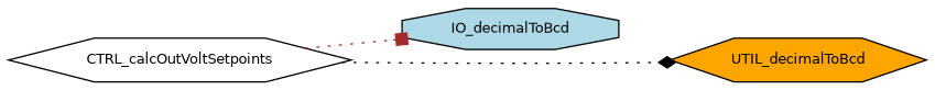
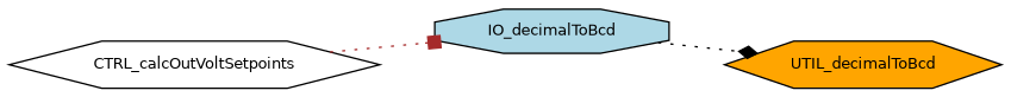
  digraph {
    rankdir=LR
    node [color=black fontname=Helvetica fontsize=10 shape=hexagon style=filled]
    edge [fontname=Helvetica fontsize=10 labelfontname=Helvetica labelfontsize=10 style=dotted]
    n1 [fillcolor=white fontcolor=black height=0.2 label=CTRL_calcOutVoltSetpoints width=0.4]
    n2 [fillcolor=lightblue height=0.2 label=IO_decimalToBcd shape=octagon width=0.4]
    n3 [fillcolor=orange height=0.2 label=UTIL_decimalToBcd width=0.4]
    n1 -> n2 [arrowhead=box color=brown]
-   n1 -> n3 [arrowhead=diamond color=black]
+   n2 -> n3 [arrowhead=diamond color=black]
  }
